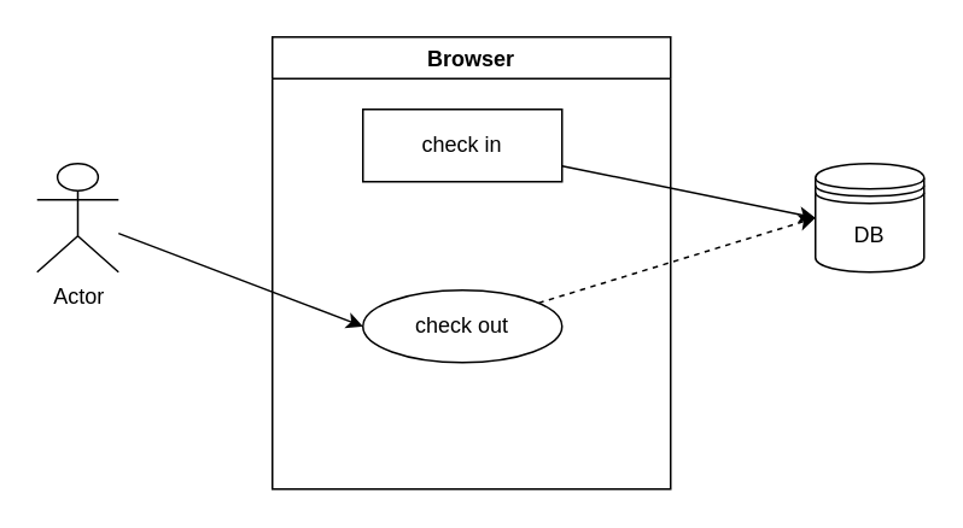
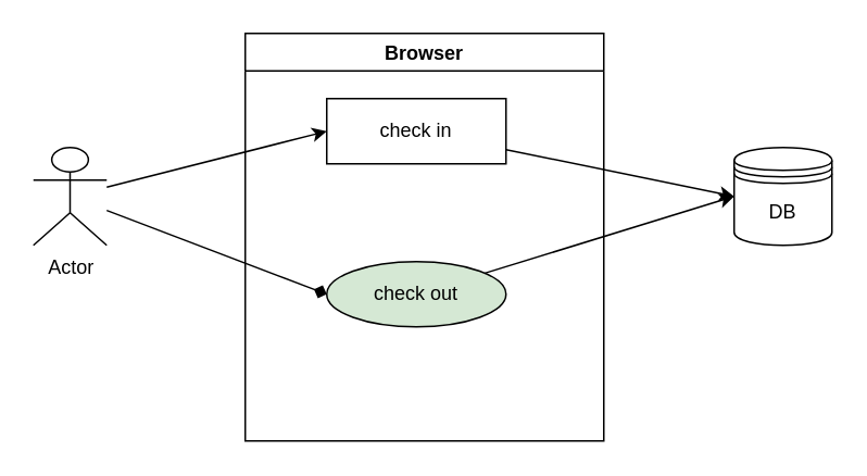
  <mxCell id="0" />
  <mxCell id="1" parent="0" />
- <mxCell id="3" style="edgeStyle=none;html=1;entryX=0;entryY=0.5;entryDx=0;entryDy=0;" edge="1" parent="1" source="4" target="8"><mxGeometry relative="1" as="geometry" /></mxCell>
+ <mxCell id="2" style="edgeStyle=none;html=1;entryX=0;entryY=0.5;entryDx=0;entryDy=0;" edge="1" parent="1" source="4" target="7"><mxGeometry relative="1" as="geometry" /></mxCell>
+ <mxCell id="3" style="edgeStyle=none;html=1;entryX=0;entryY=0.5;entryDx=0;entryDy=0;endArrow=diamond;" edge="1" parent="1" source="4" target="8"><mxGeometry relative="1" as="geometry" /></mxCell>
  <mxCell id="4" value="Actor" style="shape=umlActor;verticalLabelPosition=bottom;verticalAlign=top;html=1;outlineConnect=0;" parent="1" vertex="1"><mxGeometry x="20" y="90" width="45" height="60" as="geometry" /></mxCell>
  <mxCell id="5" value="DB" style="shape=datastore;whiteSpace=wrap;html=1;" vertex="1" parent="1"><mxGeometry x="450" y="90" width="60" height="60" as="geometry" /></mxCell>
  <mxCell id="6" value="Browser" style="swimlane;" vertex="1" parent="1"><mxGeometry x="150" y="20" width="220" height="250" as="geometry" /></mxCell>
  <mxCell id="7" value="check in" style="whiteSpace=wrap;html=1;rounded=0;" vertex="1" parent="6"><mxGeometry x="50" y="40" width="110" height="40" as="geometry" /></mxCell>
- <mxCell id="8" value="check out" style="ellipse;whiteSpace=wrap;html=1;" vertex="1" parent="6"><mxGeometry x="50" y="140" width="110" height="40" as="geometry" /></mxCell>
- <mxCell id="9" style="edgeStyle=none;html=1;entryX=0;entryY=0.5;entryDx=0;entryDy=0;dashed=1;" edge="1" parent="1" source="8" target="5"><mxGeometry relative="1" as="geometry" /></mxCell>
+ <mxCell id="8" value="check out" style="ellipse;whiteSpace=wrap;html=1;fillColor=#d5e8d4;" vertex="1" parent="6"><mxGeometry x="50" y="140" width="110" height="40" as="geometry" /></mxCell>
+ <mxCell id="9" style="edgeStyle=none;html=1;entryX=0;entryY=0.5;entryDx=0;entryDy=0;" edge="1" parent="1" source="8" target="5"><mxGeometry relative="1" as="geometry" /></mxCell>
  <mxCell id="10" style="edgeStyle=none;html=1;" edge="1" parent="1" source="7"><mxGeometry relative="1" as="geometry"><mxPoint x="450" y="120" as="targetPoint" /></mxGeometry></mxCell>
